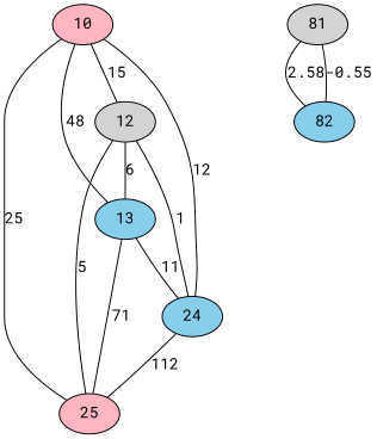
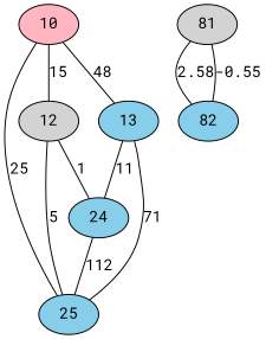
  graph {
    fontname="Roboto Mono"
    node [fillcolor=skyblue fontname="Roboto Mono" style=filled]
    edge [fontname="Roboto Mono"]
    10 [fillcolor=lightpink]
    12 [fillcolor=lightgrey]
    24
-   25 [fillcolor=lightpink]
+   25
    13
    81 [fillcolor=lightgrey]
    82
    10 -- 12 [label=15]
-   10 -- 24 [label=12]
    10 -- 25 [label=25]
    10 -- 13 [label=48]
    12 -- 24 [label=1]
    12 -- 25 [label=5]
-   12 -- 13 [label=6]
    24 -- 25 [label=112]
    13 -- 24 [label=11]
    13 -- 25 [label=71]
    81 -- 82 [label=2.58]
    82 -- 81 [label=-0.55]
  }
